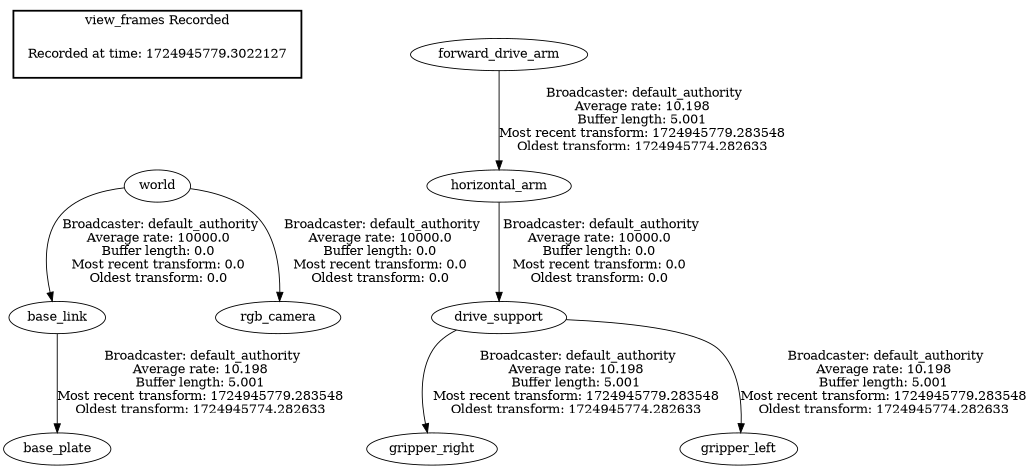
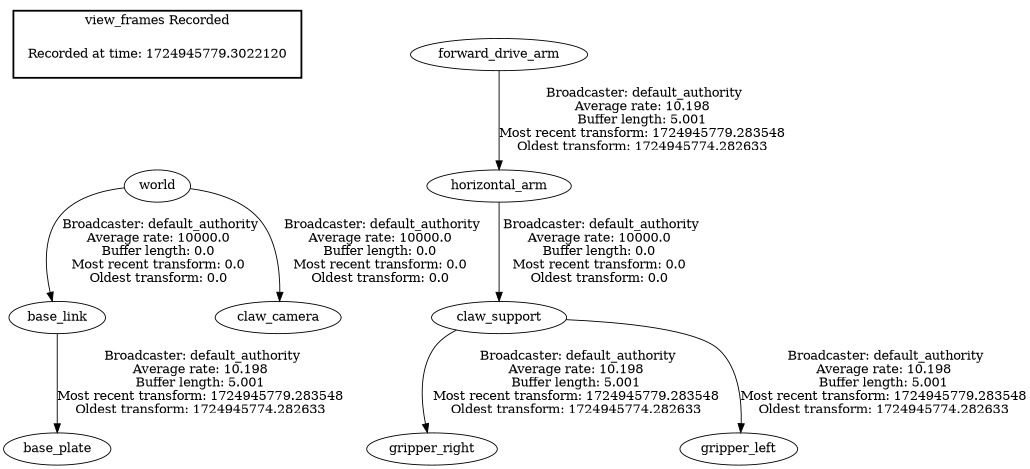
  digraph {
-   "Recorded at time: 1724945779.3022127" [shape=plaintext]
+   "Recorded at time: 1724945779.3022127" [shape=plaintext label="Recorded at time: 1724945779.3022120"]
    world
    base_link
    base_plate
    forward_drive_arm
    horizontal_arm
-   rgb_camera
-   claw_support [label=drive_support]
+   rgb_camera [label=claw_camera]
+   claw_support
    gripper_right
    gripper_left
    subgraph cluster_1 {
      color=black
      label="view_frames Recorded"
      style=bold
      "Recorded at time: 1724945779.3022127"
    }
    "Recorded at time: 1724945779.3022127" -> world [style=invis]
    world -> base_link [label=" Broadcaster: default_authority\nAverage rate: 10000.0\nBuffer length: 0.0\nMost recent transform: 0.0\nOldest transform: 0.0\n"]
    world -> rgb_camera [label=" Broadcaster: default_authority\nAverage rate: 10000.0\nBuffer length: 0.0\nMost recent transform: 0.0\nOldest transform: 0.0\n"]
    base_link -> base_plate [label=" Broadcaster: default_authority\nAverage rate: 10.198\nBuffer length: 5.001\nMost recent transform: 1724945779.283548\nOldest transform: 1724945774.282633\n"]
    forward_drive_arm -> horizontal_arm [label=" Broadcaster: default_authority\nAverage rate: 10.198\nBuffer length: 5.001\nMost recent transform: 1724945779.283548\nOldest transform: 1724945774.282633\n"]
    horizontal_arm -> claw_support [label=" Broadcaster: default_authority\nAverage rate: 10000.0\nBuffer length: 0.0\nMost recent transform: 0.0\nOldest transform: 0.0\n"]
    claw_support -> gripper_right [label=" Broadcaster: default_authority\nAverage rate: 10.198\nBuffer length: 5.001\nMost recent transform: 1724945779.283548\nOldest transform: 1724945774.282633\n"]
    claw_support -> gripper_left [label=" Broadcaster: default_authority\nAverage rate: 10.198\nBuffer length: 5.001\nMost recent transform: 1724945779.283548\nOldest transform: 1724945774.282633\n"]
  }
